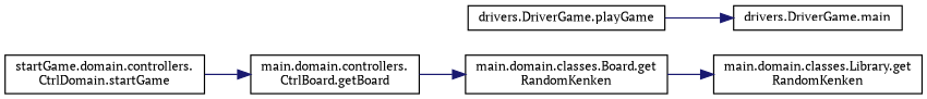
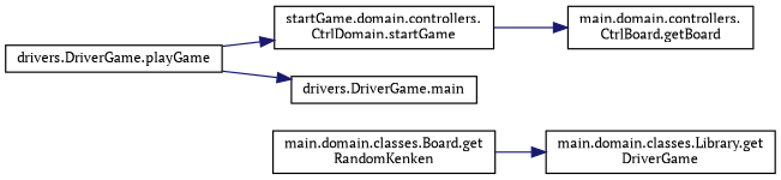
  digraph {
    fontname="PT Serif"
    rankdir=RL
    node [color=black fillcolor=white fontname="PT Serif" fontsize=10 shape=record style=filled]
    edge [color=midnightblue dir=back fontname="PT Serif" fontsize=10 labelfontname=Helvetica labelfontsize=10 style=solid]
-   n1 [height=0.2 label="main.domain.classes.Library.get\lRandomKenken" width=0.4]
+   n1 [height=0.2 label="main.domain.classes.Library.get\lDriverGame" width=0.4]
    n2 [height=0.2 label="main.domain.classes.Board.get\lRandomKenken" width=0.4]
    n3 [height=0.2 label="main.domain.controllers.\lCtrlBoard.getBoard" width=0.4]
    n4 [height=0.2 label="startGame.domain.controllers.\lCtrlDomain.startGame" width=0.4]
    n5 [height=0.2 label="drivers.DriverGame.playGame" width=0.4]
    n6 [height=0.2 label="drivers.DriverGame.main" width=0.4]
    n1 -> n2
-   n2 -> n3
    n3 -> n4
+   n4 -> n5
    n6 -> n5
  }
